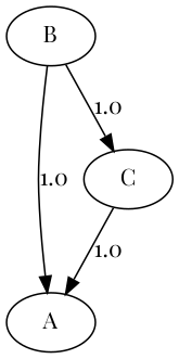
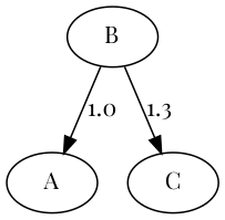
  digraph {
    fontname="Playfair Display"
    node [fontname="Playfair Display"]
    edge [fontname="Playfair Display"]
    n1 [label=A]
    n2 [label=B]
    n3 [label=C]
    n2 -> n1 [label=1.0]
-   n2 -> n3 [label=1.0]
-   n3 -> n1 [label=1.0]
+   n2 -> n3 [label=1.3]
  }
